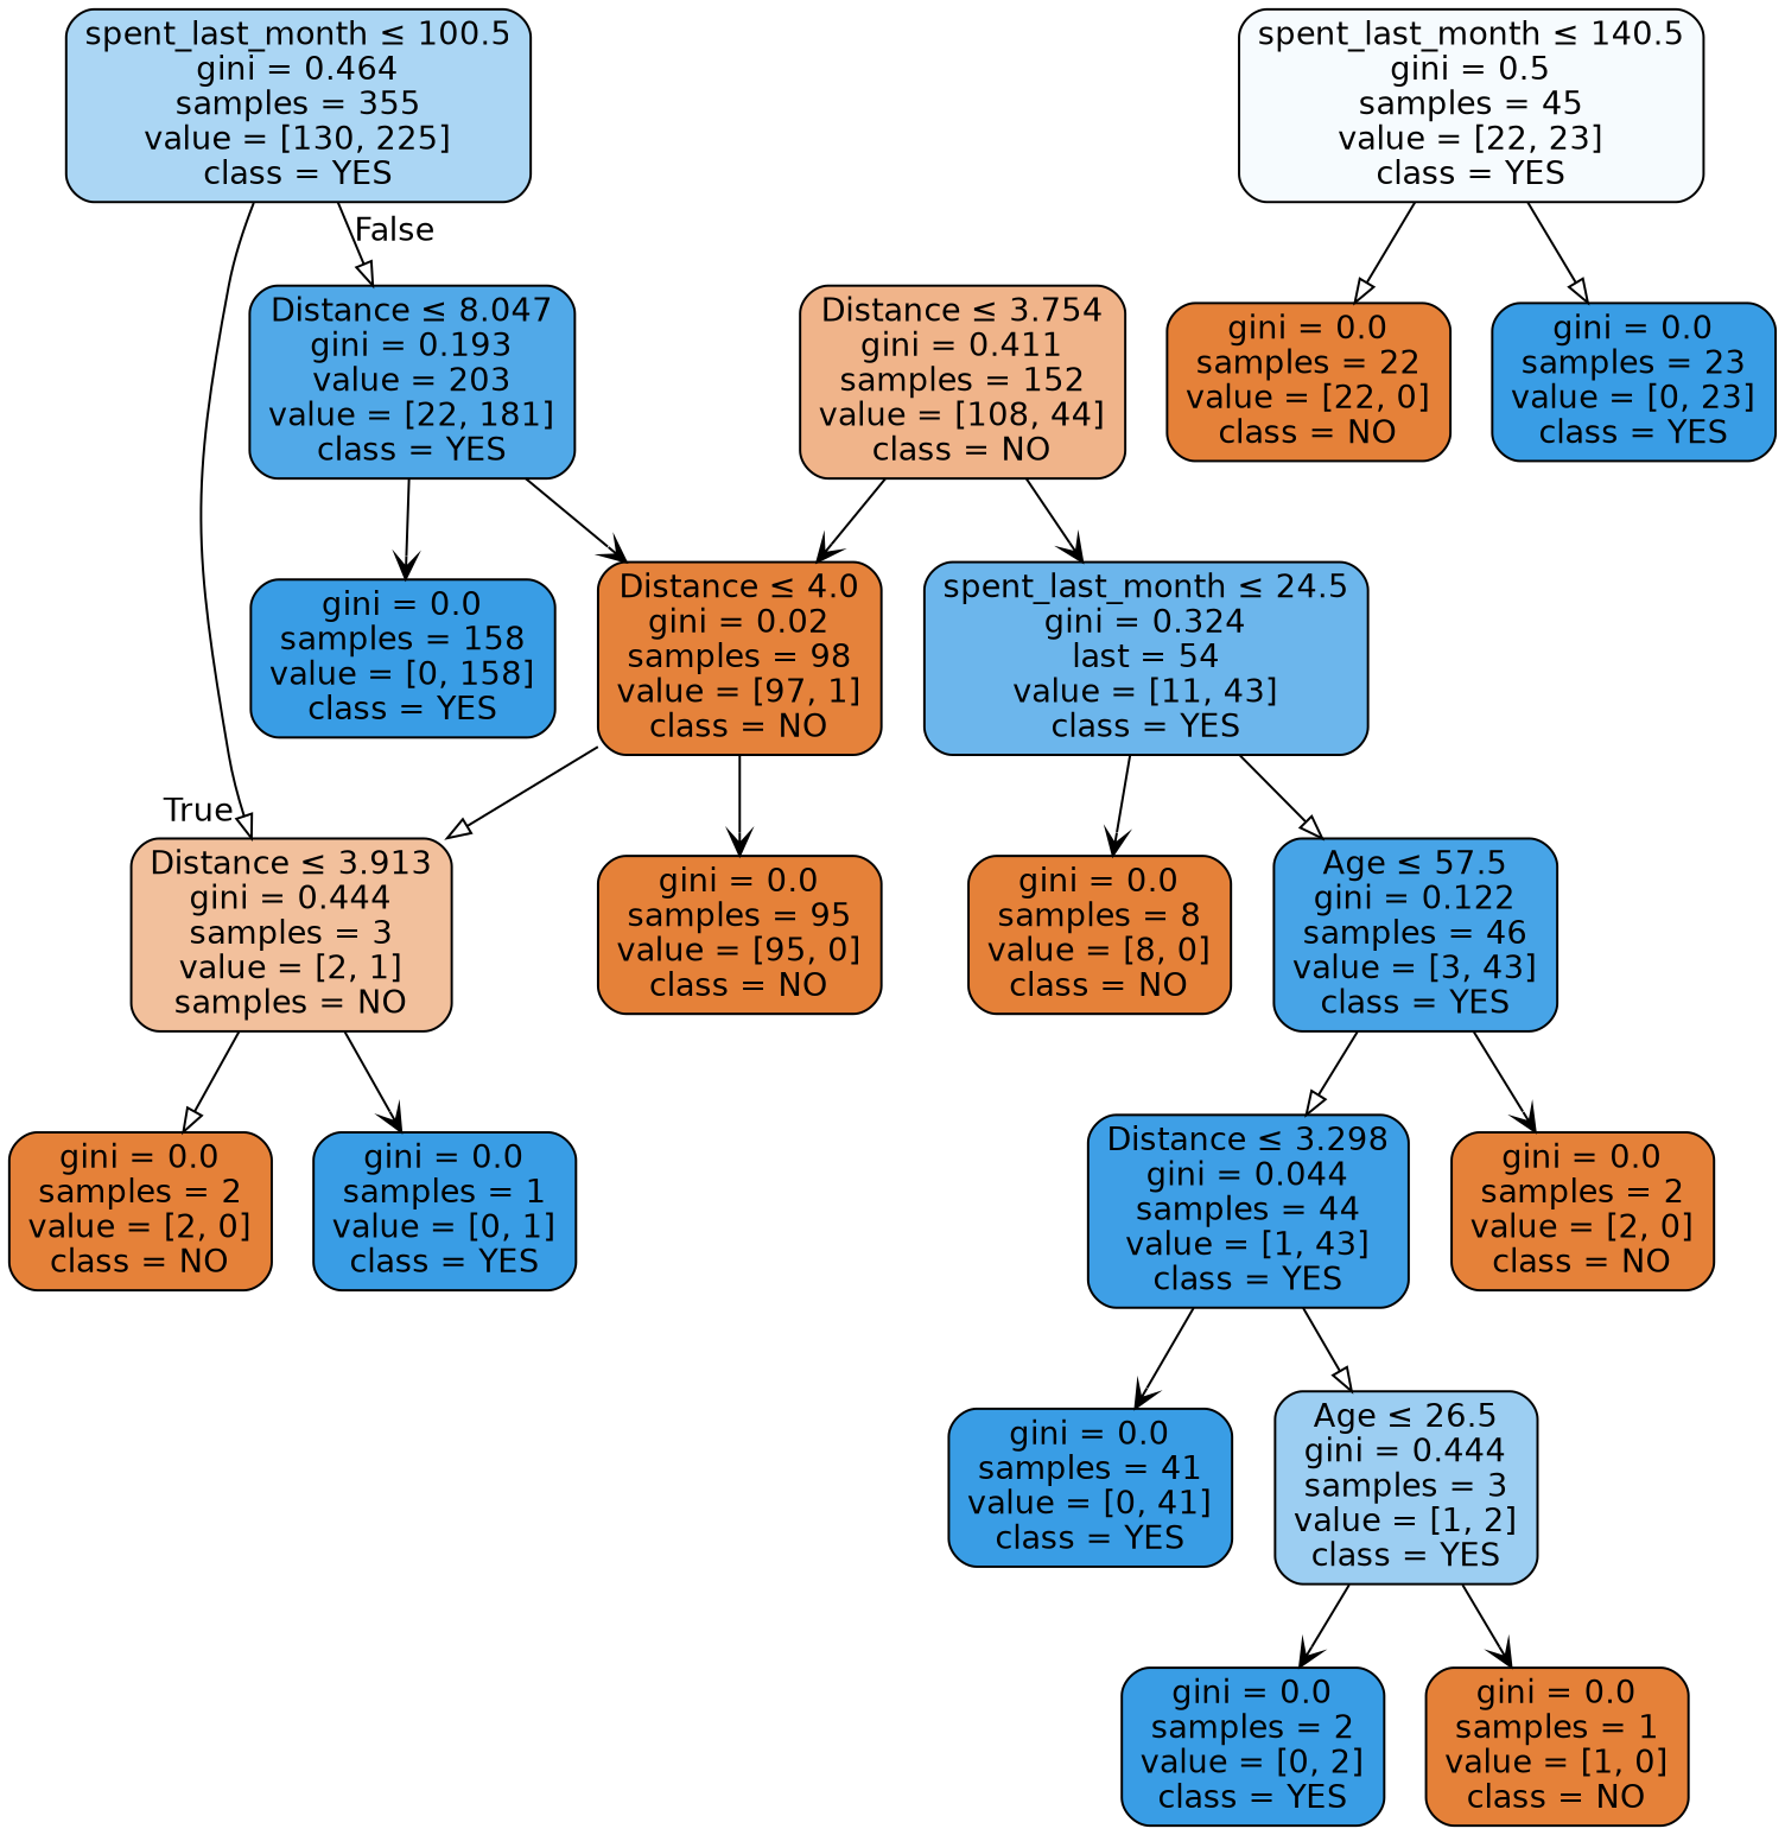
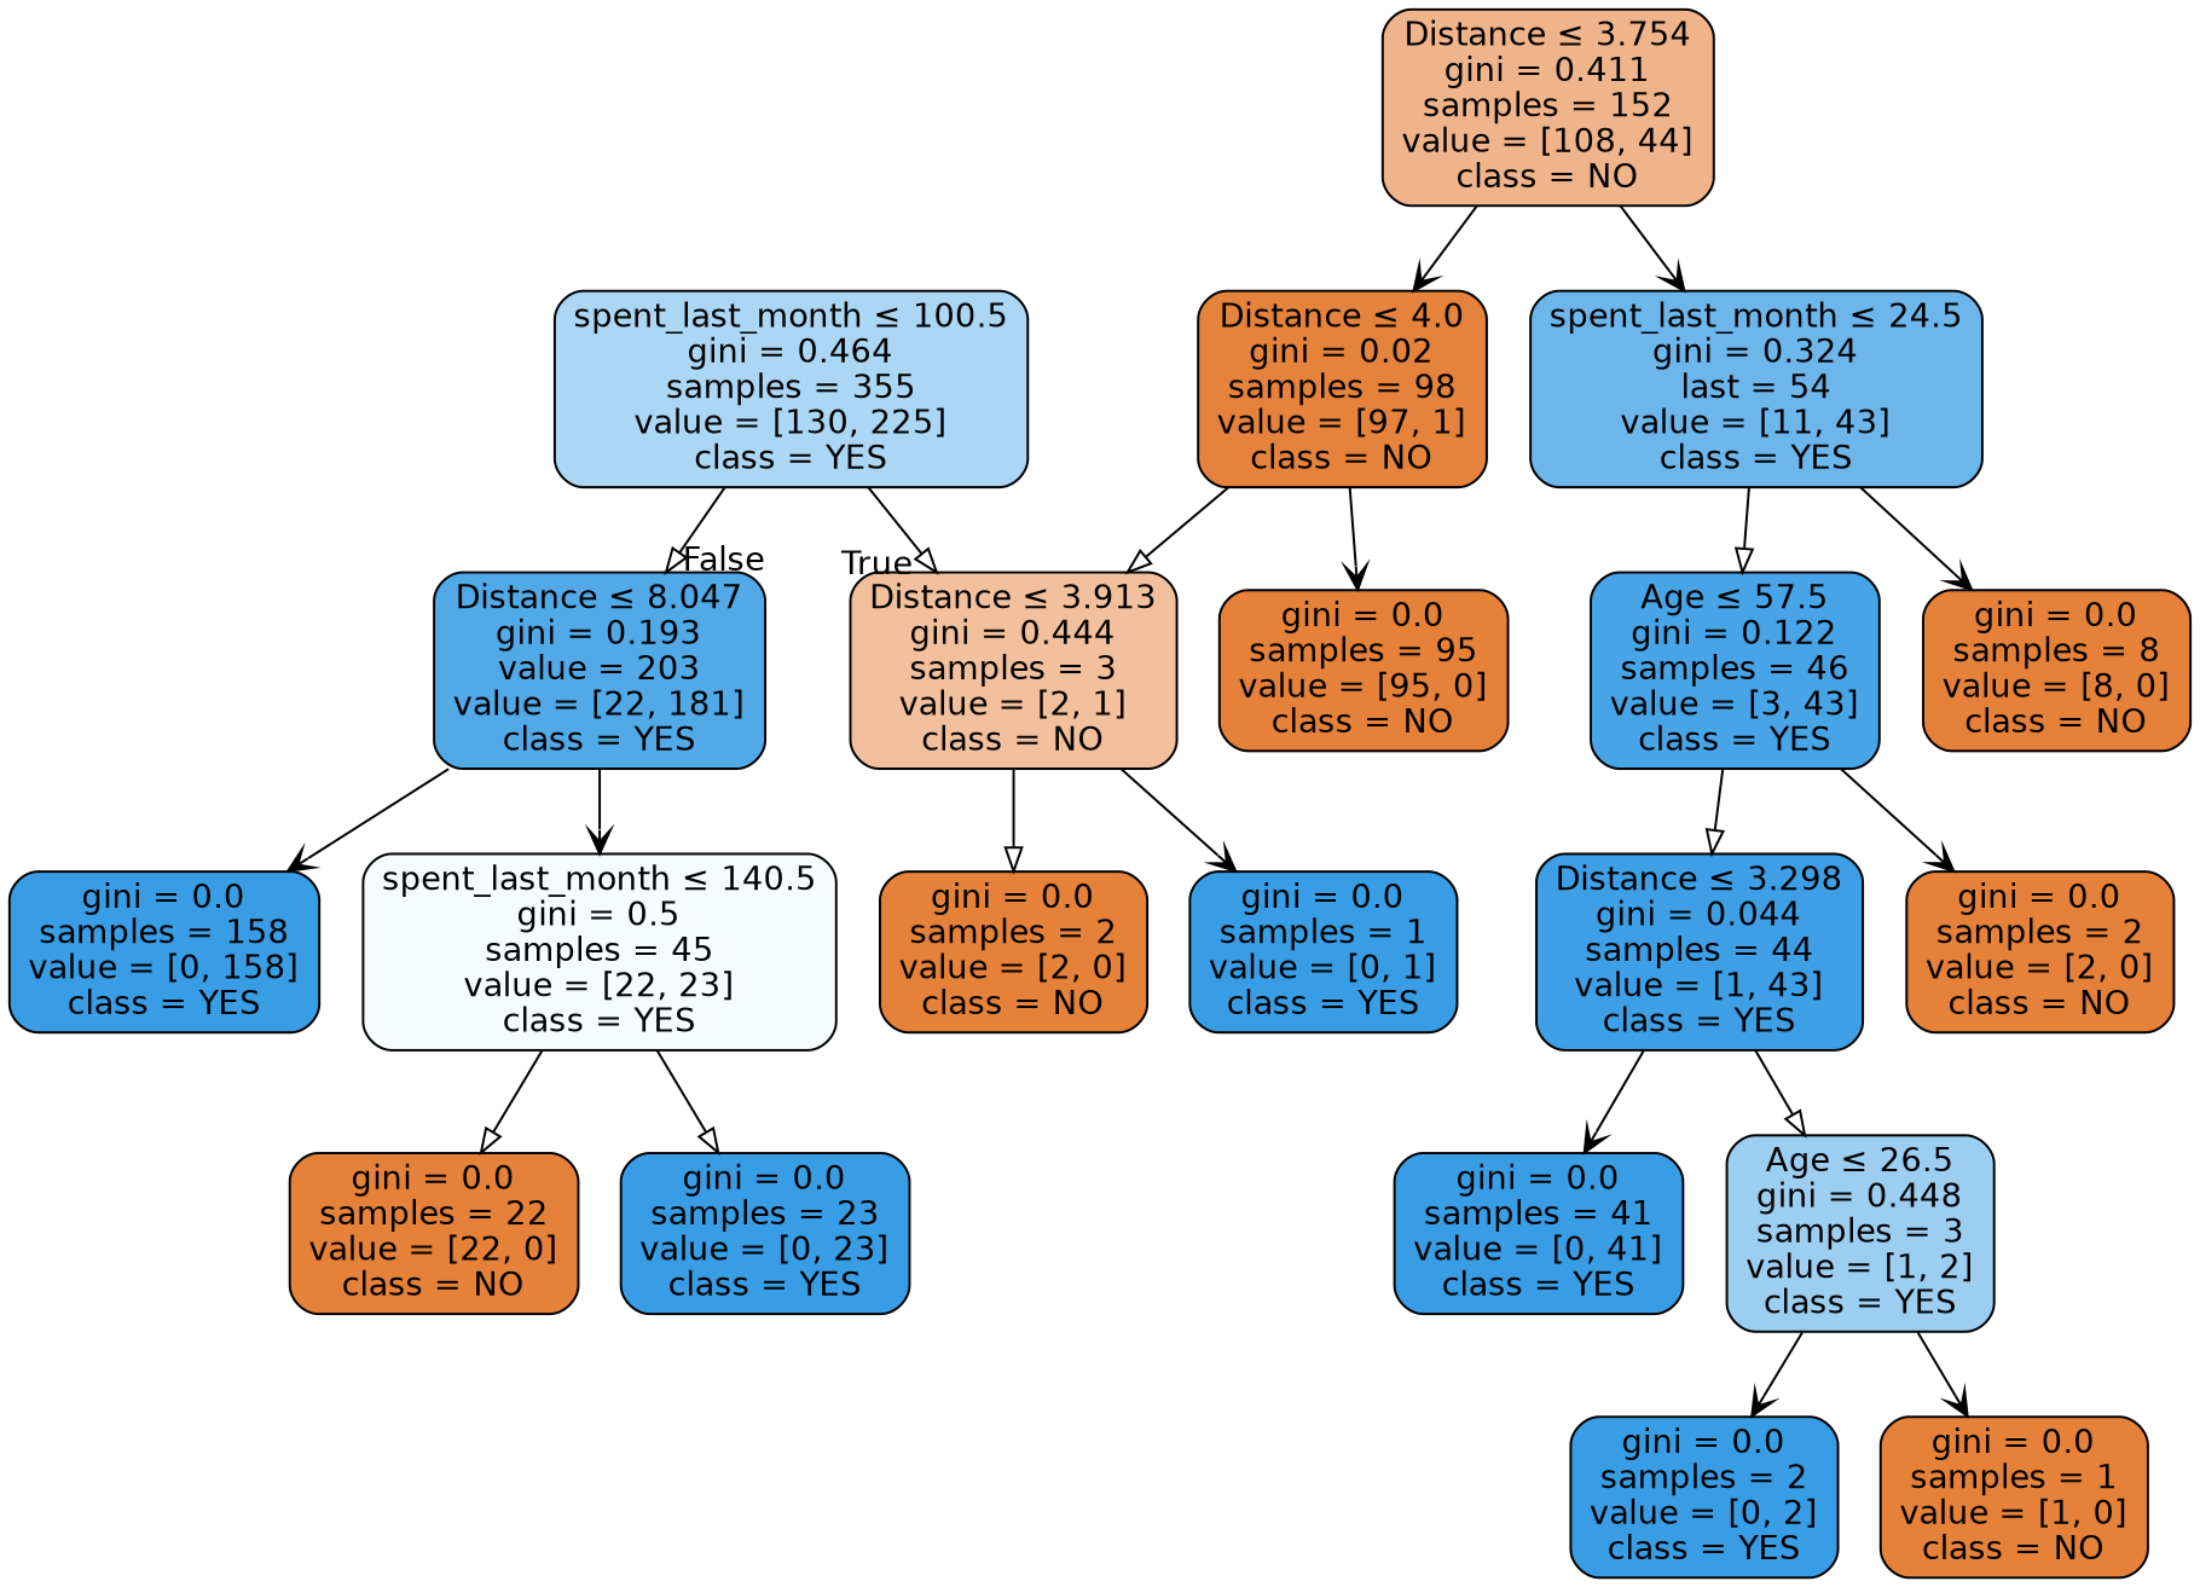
  digraph {
    node [color=black fillcolor="#e58139" fontname=helvetica shape=box style="filled, rounded"]
    edge [arrowhead=vee fontname=helvetica]
    n1 [fillcolor="#abd6f4" label=<spent_last_month &le; 100.5<br/>gini = 0.464<br/>samples = 355<br/>value = [130, 225]<br/>class = YES>]
    n2 [fillcolor="#51a9e8" label=<Distance &le; 8.047<br/>gini = 0.193<br/>value = 203<br/>value = [22, 181]<br/>class = YES>]
-   n3 [fillcolor="#f2c09c" label=<Distance &le; 3.913<br/>gini = 0.444<br/>samples = 3<br/>value = [2, 1]<br/>samples = NO>]
+   n3 [fillcolor="#f2c09c" label=<Distance &le; 3.913<br/>gini = 0.444<br/>samples = 3<br/>value = [2, 1]<br/>class = NO>]
    n4 [fillcolor="#f0b48a" label=<Distance &le; 3.754<br/>gini = 0.411<br/>samples = 152<br/>value = [108, 44]<br/>class = NO>]
    n5 [fillcolor="#6cb6ec" label=<spent_last_month &le; 24.5<br/>gini = 0.324<br/>last = 54<br/>value = [11, 43]<br/>class = YES>]
    n6 [fillcolor="#e5823b" label=<Distance &le; 4.0<br/>gini = 0.02<br/>samples = 98<br/>value = [97, 1]<br/>class = NO>]
    n7 [fillcolor="#399de5" label=<gini = 0.0<br/>samples = 158<br/>value = [0, 158]<br/>class = YES>]
    n8 [fillcolor="#f6fbfe" label=<spent_last_month &le; 140.5<br/>gini = 0.5<br/>samples = 45<br/>value = [22, 23]<br/>class = YES>]
    n9 [label=<gini = 0.0<br/>samples = 8<br/>value = [8, 0]<br/>class = NO>]
    n10 [fillcolor="#47a4e7" label=<Age &le; 57.5<br/>gini = 0.122<br/>samples = 46<br/>value = [3, 43]<br/>class = YES>]
    n11 [label=<gini = 0.0<br/>samples = 95<br/>value = [95, 0]<br/>class = NO>]
    n12 [fillcolor="#3e9fe6" label=<Distance &le; 3.298<br/>gini = 0.044<br/>samples = 44<br/>value = [1, 43]<br/>class = YES>]
    n13 [label=<gini = 0.0<br/>samples = 2<br/>value = [2, 0]<br/>class = NO>]
    n14 [fillcolor="#399de5" label=<gini = 0.0<br/>samples = 41<br/>value = [0, 41]<br/>class = YES>]
-   n15 [fillcolor="#9ccef2" label=<Age &le; 26.5<br/>gini = 0.444<br/>samples = 3<br/>value = [1, 2]<br/>class = YES>]
+   n15 [fillcolor="#9ccef2" label=<Age &le; 26.5<br/>gini = 0.448<br/>samples = 3<br/>value = [1, 2]<br/>class = YES>]
    n16 [fillcolor="#399de5" label=<gini = 0.0<br/>samples = 2<br/>value = [0, 2]<br/>class = YES>]
    n17 [label=<gini = 0.0<br/>samples = 1<br/>value = [1, 0]<br/>class = NO>]
    n18 [label=<gini = 0.0<br/>samples = 2<br/>value = [2, 0]<br/>class = NO>]
    n19 [fillcolor="#399de5" label=<gini = 0.0<br/>samples = 1<br/>value = [0, 1]<br/>class = YES>]
    n20 [label=<gini = 0.0<br/>samples = 22<br/>value = [22, 0]<br/>class = NO>]
    n21 [fillcolor="#399de5" label=<gini = 0.0<br/>samples = 23<br/>value = [0, 23]<br/>class = YES>]
    n1 -> n2 [arrowhead=onormal headlabel=False labelangle=-45 labeldistance=2.5]
    n1 -> n3 [arrowhead=onormal headlabel=True labelangle=45 labeldistance=2.5]
    n2 -> n7
-   n2 -> n6
+   n2 -> n8
    n3 -> n18 [arrowhead=onormal]
    n3 -> n19
    n4 -> n5
    n4 -> n6
    n5 -> n9
    n5 -> n10 [arrowhead=onormal]
    n6 -> n3 [arrowhead=onormal]
    n6 -> n11
    n8 -> n20 [arrowhead=onormal]
    n8 -> n21 [arrowhead=onormal]
    n10 -> n12 [arrowhead=onormal]
    n10 -> n13
    n12 -> n14
    n12 -> n15 [arrowhead=onormal]
    n15 -> n16
    n15 -> n17
  }
